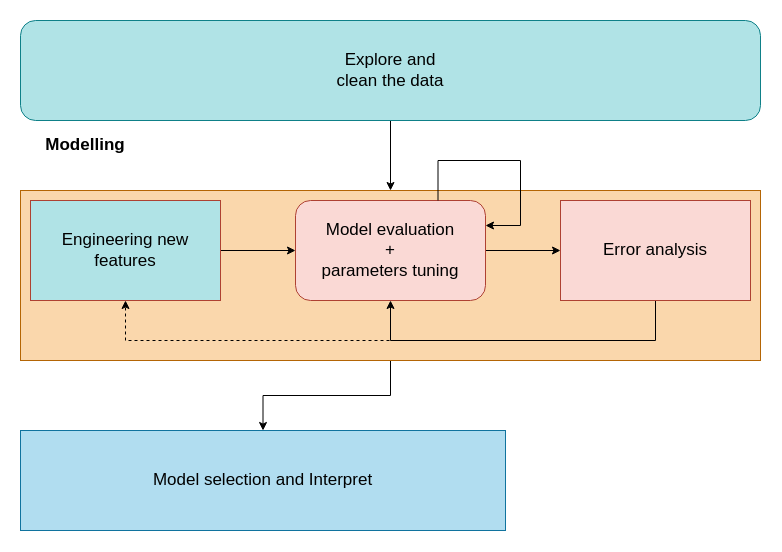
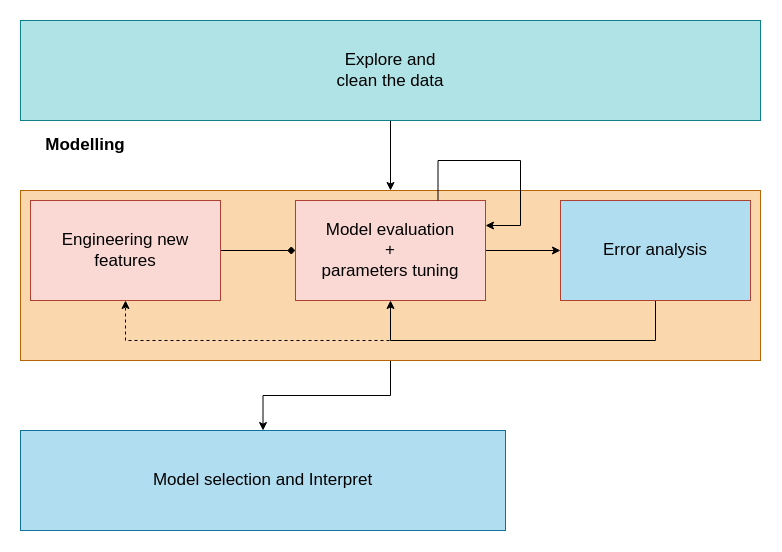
  <mxCell id="0" />
  <mxCell id="1" parent="0" />
  <mxCell id="2" value="" style="edgeStyle=orthogonalEdgeStyle;rounded=0;orthogonalLoop=1;jettySize=auto;html=1;" edge="1" parent="1" source="3" target="5"><mxGeometry relative="1" as="geometry" /></mxCell>
- <mxCell id="3" value="Explore and&lt;br&gt;clean the data" style="whiteSpace=wrap;html=1;fillColor=#b0e3e6;strokeColor=#0e8088;fontSize=17;rounded=1;" vertex="1" parent="1"><mxGeometry x="20" y="20" width="740" height="100" as="geometry" /></mxCell>
+ <mxCell id="3" value="Explore and&lt;br&gt;clean the data" style="rounded=0;whiteSpace=wrap;html=1;fillColor=#b0e3e6;strokeColor=#0e8088;fontSize=17;" vertex="1" parent="1"><mxGeometry x="20" y="20" width="740" height="100" as="geometry" /></mxCell>
  <mxCell id="4" value="" style="edgeStyle=orthogonalEdgeStyle;rounded=0;orthogonalLoop=1;jettySize=auto;html=1;" edge="1" parent="1" source="5" target="14"><mxGeometry relative="1" as="geometry" /></mxCell>
  <mxCell id="5" value="" style="rounded=0;whiteSpace=wrap;html=1;fillColor=#fad7ac;strokeColor=#b46504;" vertex="1" parent="1"><mxGeometry x="20" y="190" width="740" height="170" as="geometry" /></mxCell>
- <mxCell id="6" value="" style="edgeStyle=orthogonalEdgeStyle;rounded=0;orthogonalLoop=1;jettySize=auto;html=1;" edge="1" parent="1" source="7" target="10"><mxGeometry relative="1" as="geometry" /></mxCell>
- <mxCell id="7" value="Engineering new features" style="rounded=0;whiteSpace=wrap;html=1;fillColor=#b0e3e6;strokeColor=#ae4132;fontSize=17;" vertex="1" parent="1"><mxGeometry y="200" width="190" height="100" as="geometry" x="30" /></mxCell>
+ <mxCell id="6" value="" style="edgeStyle=orthogonalEdgeStyle;rounded=0;orthogonalLoop=1;jettySize=auto;html=1;endArrow=diamond;" edge="1" parent="1" source="7" target="10"><mxGeometry relative="1" as="geometry" /></mxCell>
+ <mxCell id="7" value="Engineering new features" style="rounded=0;whiteSpace=wrap;html=1;fillColor=#fad9d5;strokeColor=#ae4132;fontSize=17;" vertex="1" parent="1"><mxGeometry y="200" width="190" height="100" as="geometry" x="30" /></mxCell>
  <mxCell id="8" value="Modelling" style="text;html=1;strokeColor=none;fillColor=none;align=center;verticalAlign=middle;whiteSpace=wrap;rounded=0;fontSize=17;fontStyle=1" vertex="1" parent="1"><mxGeometry x="40" y="130" width="90" height="30" as="geometry" /></mxCell>
  <mxCell id="9" value="" style="edgeStyle=orthogonalEdgeStyle;rounded=0;orthogonalLoop=1;jettySize=auto;html=1;" edge="1" parent="1" source="10" target="13"><mxGeometry relative="1" as="geometry" /></mxCell>
- <mxCell id="10" value="Model evaluation&lt;br&gt;+&lt;br&gt;parameters tuning" style="whiteSpace=wrap;html=1;fillColor=#fad9d5;strokeColor=#ae4132;fontSize=17;rounded=1;" vertex="1" parent="1"><mxGeometry x="295" y="200" width="190" height="100" as="geometry" /></mxCell>
+ <mxCell id="10" value="Model evaluation&lt;br&gt;+&lt;br&gt;parameters tuning" style="rounded=0;whiteSpace=wrap;html=1;fillColor=#fad9d5;strokeColor=#ae4132;fontSize=17;" vertex="1" parent="1"><mxGeometry x="295" y="200" width="190" height="100" as="geometry" /></mxCell>
  <mxCell id="11" style="edgeStyle=orthogonalEdgeStyle;rounded=0;orthogonalLoop=1;jettySize=auto;html=1;exitX=0.5;exitY=1;exitDx=0;exitDy=0;entryX=0.5;entryY=1;entryDx=0;entryDy=0;dashed=1;" edge="1" parent="1" source="13" target="7"><mxGeometry relative="1" as="geometry"><Array as="points"><mxPoint x="655" y="340" /><mxPoint x="125" y="340" /></Array></mxGeometry></mxCell>
  <mxCell id="12" style="edgeStyle=orthogonalEdgeStyle;rounded=0;orthogonalLoop=1;jettySize=auto;html=1;exitX=0.5;exitY=1;exitDx=0;exitDy=0;entryX=0.5;entryY=1;entryDx=0;entryDy=0;" edge="1" parent="1" source="13" target="10"><mxGeometry relative="1" as="geometry"><Array as="points"><mxPoint x="655" y="340" /><mxPoint x="390" y="340" /></Array></mxGeometry></mxCell>
- <mxCell id="13" value="Error analysis" style="rounded=0;whiteSpace=wrap;html=1;fillColor=#fad9d5;strokeColor=#ae4132;fontSize=17;" vertex="1" parent="1"><mxGeometry x="560" y="200" width="190" height="100" as="geometry" /></mxCell>
+ <mxCell id="13" value="Error analysis" style="rounded=0;whiteSpace=wrap;html=1;fillColor=#b1ddf0;strokeColor=#ae4132;fontSize=17;" vertex="1" parent="1"><mxGeometry x="560" y="200" width="190" height="100" as="geometry" /></mxCell>
  <mxCell id="14" value="Model selection and Interpret" style="rounded=0;whiteSpace=wrap;html=1;fillColor=#b1ddf0;strokeColor=#10739e;fontSize=17;" vertex="1" parent="1"><mxGeometry x="20" y="430" width="485" height="100" as="geometry" /></mxCell>
  <mxCell id="15" style="edgeStyle=orthogonalEdgeStyle;rounded=0;orthogonalLoop=1;jettySize=auto;html=1;exitX=0.75;exitY=0;exitDx=0;exitDy=0;entryX=1;entryY=0.25;entryDx=0;entryDy=0;" edge="1" parent="1" source="10" target="10"><mxGeometry relative="1" as="geometry"><Array as="points"><mxPoint x="438" y="160" /><mxPoint x="520" y="160" /><mxPoint x="520" y="225" /></Array></mxGeometry></mxCell>
